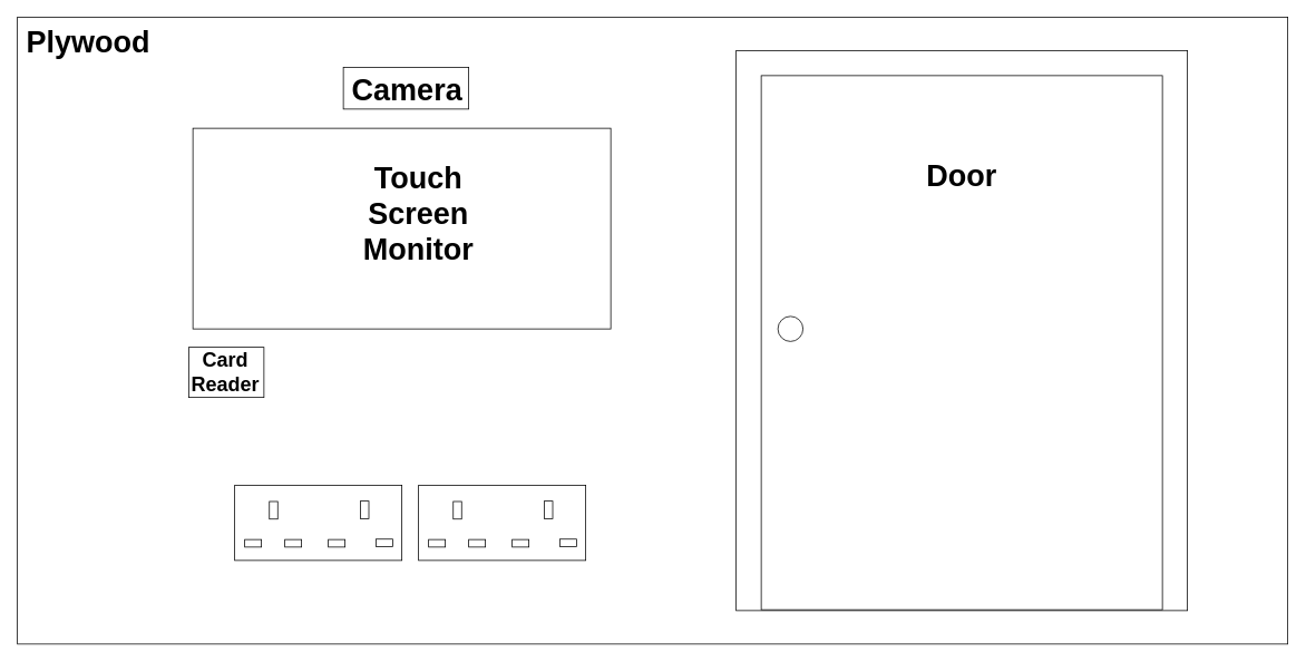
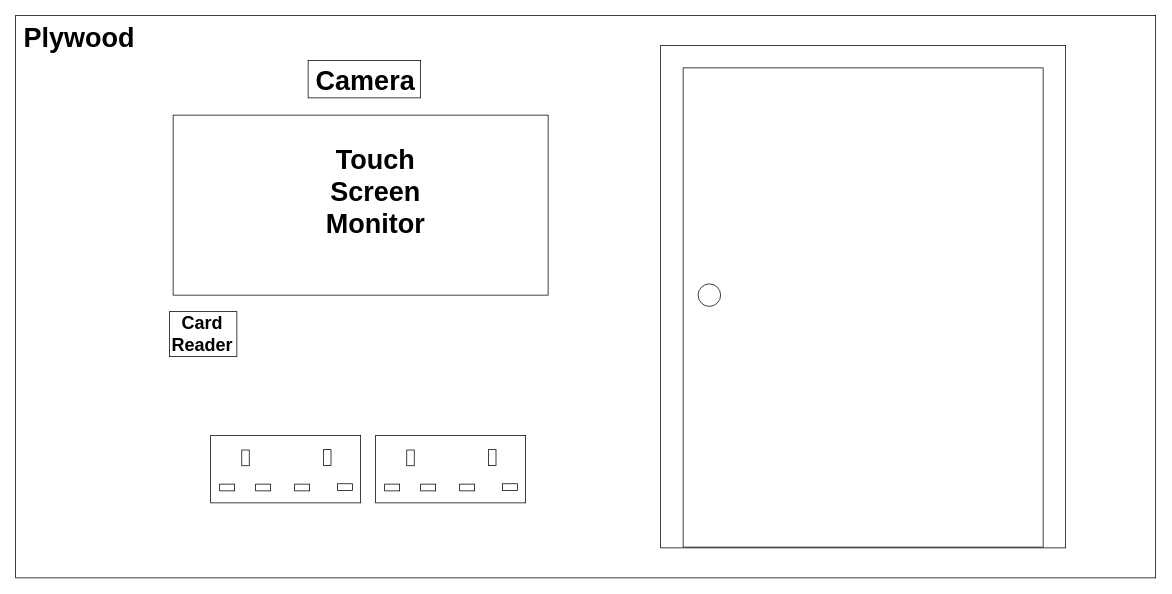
  <mxCell id="0" />
  <mxCell id="1" parent="0" />
  <mxCell id="2" value="" style="rounded=0;whiteSpace=wrap;html=1;" vertex="1" parent="1"><mxGeometry x="20" y="20" width="1520" height="750" as="geometry" /></mxCell>
  <mxCell id="3" value="" style="rounded=0;whiteSpace=wrap;html=1;" vertex="1" parent="1"><mxGeometry x="880" y="60" width="540" height="670" as="geometry" /></mxCell>
  <mxCell id="4" value="" style="rounded=0;whiteSpace=wrap;html=1;" vertex="1" parent="1"><mxGeometry x="910" y="90" width="480" height="639" as="geometry" /></mxCell>
  <mxCell id="5" value="" style="ellipse;whiteSpace=wrap;html=1;aspect=fixed;" vertex="1" parent="1"><mxGeometry x="930" y="378" width="30" height="30" as="geometry" /></mxCell>
  <mxCell id="6" value="" style="rounded=0;whiteSpace=wrap;html=1;" vertex="1" parent="1"><mxGeometry x="230" y="153" width="500" height="240" as="geometry" /></mxCell>
  <mxCell id="7" value="" style="rounded=0;whiteSpace=wrap;html=1;rotation=90;" vertex="1" parent="1"><mxGeometry x="240" y="400" width="60" height="90" as="geometry" /></mxCell>
  <mxCell id="8" value="" style="group" vertex="1" connectable="0" parent="1"><mxGeometry x="500" y="580" width="200" height="90" as="geometry" /></mxCell>
  <mxCell id="9" value="" style="rounded=0;whiteSpace=wrap;html=1;" vertex="1" parent="8"><mxGeometry width="200" height="90" as="geometry" /></mxCell>
  <mxCell id="10" value="" style="rounded=0;whiteSpace=wrap;html=1;" vertex="1" parent="8"><mxGeometry x="12" y="65" width="20" height="9" as="geometry" /></mxCell>
  <mxCell id="11" value="" style="rounded=0;whiteSpace=wrap;html=1;rotation=90;" vertex="1" parent="8"><mxGeometry x="36" y="25" width="21" height="10" as="geometry" /></mxCell>
  <mxCell id="12" value="" style="rounded=0;whiteSpace=wrap;html=1;" vertex="1" parent="8"><mxGeometry x="60" y="65" width="20" height="9" as="geometry" /></mxCell>
  <mxCell id="13" value="" style="rounded=0;whiteSpace=wrap;html=1;rotation=90;" vertex="1" parent="8"><mxGeometry x="145" y="24.5" width="21" height="10" as="geometry" /></mxCell>
  <mxCell id="14" value="" style="rounded=0;whiteSpace=wrap;html=1;" vertex="1" parent="8"><mxGeometry x="169" y="64.5" width="20" height="9" as="geometry" /></mxCell>
  <mxCell id="15" value="" style="rounded=0;whiteSpace=wrap;html=1;" vertex="1" parent="8"><mxGeometry x="112" y="65" width="20" height="9" as="geometry" /></mxCell>
  <mxCell id="16" value="" style="group" vertex="1" connectable="0" parent="1"><mxGeometry x="280" y="580" width="200" height="90" as="geometry" /></mxCell>
  <mxCell id="17" value="" style="rounded=0;whiteSpace=wrap;html=1;" vertex="1" parent="16"><mxGeometry width="200" height="90" as="geometry" /></mxCell>
  <mxCell id="18" value="" style="rounded=0;whiteSpace=wrap;html=1;" vertex="1" parent="16"><mxGeometry x="12" y="65" width="20" height="9" as="geometry" /></mxCell>
  <mxCell id="19" value="" style="rounded=0;whiteSpace=wrap;html=1;rotation=90;" vertex="1" parent="16"><mxGeometry x="36" y="25" width="21" height="10" as="geometry" /></mxCell>
  <mxCell id="20" value="" style="rounded=0;whiteSpace=wrap;html=1;" vertex="1" parent="16"><mxGeometry x="60" y="65" width="20" height="9" as="geometry" /></mxCell>
  <mxCell id="21" value="" style="rounded=0;whiteSpace=wrap;html=1;rotation=90;" vertex="1" parent="16"><mxGeometry x="145" y="24.5" width="21" height="10" as="geometry" /></mxCell>
  <mxCell id="22" value="" style="rounded=0;whiteSpace=wrap;html=1;" vertex="1" parent="16"><mxGeometry x="169" y="64.5" width="20" height="9" as="geometry" /></mxCell>
  <mxCell id="23" value="" style="rounded=0;whiteSpace=wrap;html=1;" vertex="1" parent="16"><mxGeometry x="112" y="65" width="20" height="9" as="geometry" /></mxCell>
- <mxCell id="24" value="&lt;b&gt;&lt;font style=&quot;font-size: 36px;&quot;&gt;Door&lt;/font&gt;&lt;/b&gt;" style="text;html=1;strokeColor=none;fillColor=none;align=center;verticalAlign=middle;whiteSpace=wrap;rounded=0;fontSize=16;fontColor=#000000;" vertex="1" parent="1"><mxGeometry x="1080" y="160" width="140" height="100" as="geometry" /></mxCell>
  <mxCell id="25" value="" style="group" vertex="1" connectable="0" parent="1"><mxGeometry x="410" y="80" width="150" height="50" as="geometry" /></mxCell>
  <mxCell id="26" value="" style="rounded=0;whiteSpace=wrap;html=1;" vertex="1" parent="25"><mxGeometry width="150" height="50" as="geometry" /></mxCell>
  <mxCell id="27" value="&lt;b&gt;&lt;font style=&quot;font-size: 36px;&quot;&gt;Camera&lt;/font&gt;&lt;/b&gt;" style="text;html=1;strokeColor=none;fillColor=none;align=center;verticalAlign=middle;whiteSpace=wrap;rounded=0;fontSize=16;fontColor=#000000;" vertex="1" parent="25"><mxGeometry x="13.5" y="3" width="125" height="47" as="geometry" /></mxCell>
  <mxCell id="28" value="&lt;b&gt;&lt;font style=&quot;font-size: 36px;&quot;&gt;Touch Screen Monitor&lt;/font&gt;&lt;/b&gt;" style="text;html=1;strokeColor=none;fillColor=none;align=center;verticalAlign=middle;whiteSpace=wrap;rounded=0;fontSize=16;fontColor=#000000;" vertex="1" parent="1"><mxGeometry x="430" y="205" width="140" height="100" as="geometry" /></mxCell>
  <mxCell id="29" value="&lt;b&gt;&lt;font style=&quot;font-size: 24px;&quot;&gt;Card Reader&lt;/font&gt;&lt;/b&gt;" style="text;html=1;strokeColor=none;fillColor=none;align=center;verticalAlign=middle;whiteSpace=wrap;rounded=0;fontSize=16;fontColor=#000000;" vertex="1" parent="1"><mxGeometry x="229" y="422" width="80" height="45" as="geometry" /></mxCell>
  <mxCell id="30" value="&lt;b&gt;&lt;font style=&quot;font-size: 36px;&quot;&gt;Plywood&lt;/font&gt;&lt;/b&gt;" style="text;html=1;strokeColor=none;fillColor=none;align=center;verticalAlign=middle;whiteSpace=wrap;rounded=0;fontSize=16;fontColor=#000000;" vertex="1" parent="1"><mxGeometry x="30" y="30" width="150" height="40" as="geometry" /></mxCell>
